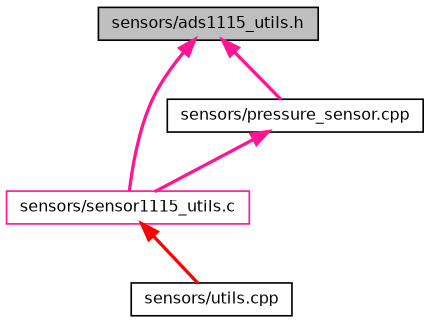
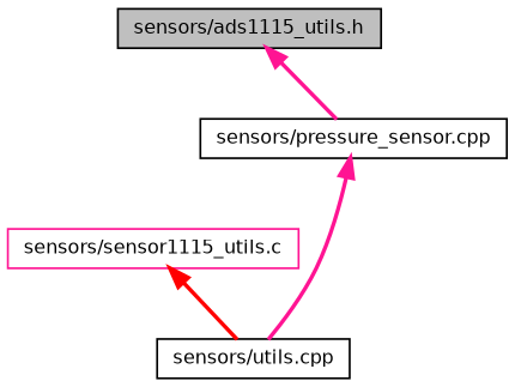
  digraph {
    node [color=black fillcolor=white fontname=Helvetica fontsize=10 shape=record style=filled]
    edge [color=deeppink dir=back fontname=Helvetica fontsize=10 labelfontname=Helvetica labelfontsize=10 style=bold]
    n1 [fillcolor=grey75 fontcolor=black height=0.2 label="sensors/ads1115_utils.h" width=0.4]
    n2 [color=deeppink height=0.2 label="sensors/sensor1115_utils.c" width=0.4]
    n3 [height=0.2 label="sensors/pressure_sensor.cpp" width=0.4]
    n4 [height=0.2 label="sensors/utils.cpp" width=0.4]
-   n1 -> n2
    n1 -> n3
    n2 -> n4 [color=red]
-   n3 -> n2
+   n3 -> n4
  }
